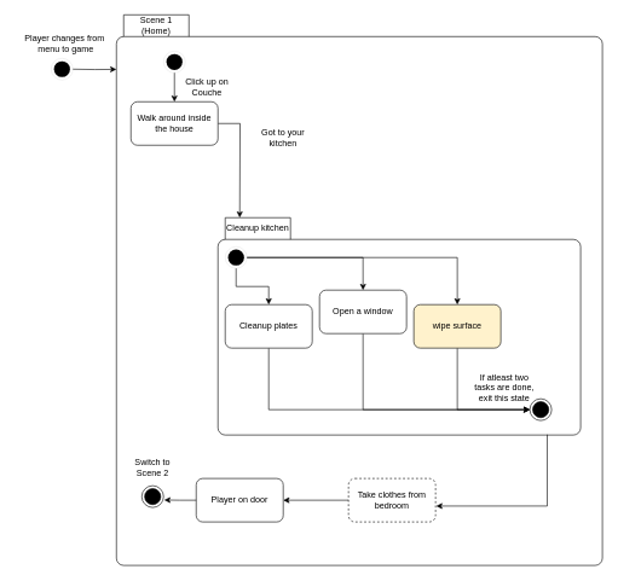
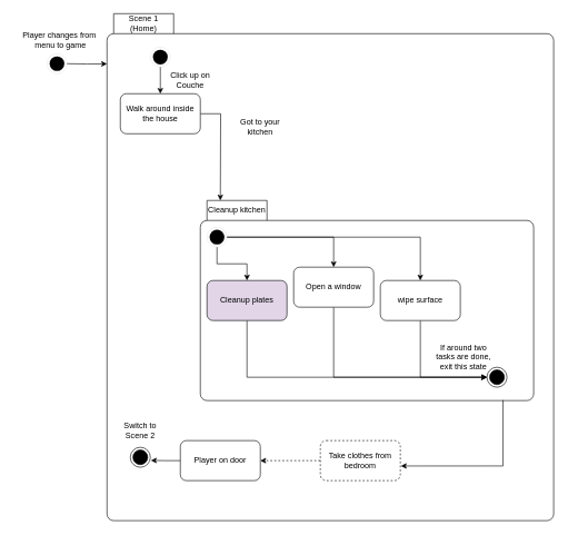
  <mxCell id="0" />
  <mxCell id="1" parent="0" />
  <mxCell id="2" value="" style="ellipse;html=1;shape=endState;fillColor=strokeColor;strokeWidth=0;" parent="1" vertex="1"><mxGeometry x="70" y="80" width="30" height="30" as="geometry" /></mxCell>
  <mxCell id="3" value="Player changes from&amp;nbsp;&lt;div&gt;menu to game&lt;/div&gt;" style="text;html=1;align=center;verticalAlign=middle;resizable=0;points=[];autosize=1;strokeColor=none;fillColor=none;" parent="1" vertex="1"><mxGeometry y="40" width="140" height="40" as="geometry" x="20" /></mxCell>
  <mxCell id="4" value="Scene 1&lt;div&gt;(Home)&lt;/div&gt;" style="shape=folder;align=center;verticalAlign=middle;fontStyle=0;tabWidth=100;tabHeight=30;tabPosition=left;html=1;boundedLbl=1;labelInHeader=1;rounded=1;absoluteArcSize=1;arcSize=10;whiteSpace=wrap;" parent="1" vertex="1"><mxGeometry x="160" y="20" width="670" height="760" as="geometry" /></mxCell>
  <mxCell id="5" style="edgeStyle=orthogonalEdgeStyle;rounded=0;orthogonalLoop=1;jettySize=auto;html=1;" parent="1" edge="1"><mxGeometry relative="1" as="geometry"><mxPoint x="100" y="95" as="sourcePoint" /><mxPoint x="160" y="95.24" as="targetPoint" /></mxGeometry></mxCell>
  <mxCell id="6" value="" style="ellipse;html=1;shape=endState;fillColor=strokeColor;strokeWidth=0;" parent="1" vertex="1"><mxGeometry x="225" y="70" width="30" height="30" as="geometry" /></mxCell>
  <mxCell id="7" style="edgeStyle=orthogonalEdgeStyle;rounded=0;orthogonalLoop=1;jettySize=auto;html=1;" parent="1" source="8" edge="1"><mxGeometry relative="1" as="geometry"><mxPoint x="330" y="300" as="targetPoint" /></mxGeometry></mxCell>
  <mxCell id="8" value="Walk around inside the house" style="rounded=1;whiteSpace=wrap;html=1;" parent="1" vertex="1"><mxGeometry x="180" y="140" width="120" height="60" as="geometry" /></mxCell>
  <mxCell id="9" style="edgeStyle=orthogonalEdgeStyle;rounded=0;orthogonalLoop=1;jettySize=auto;html=1;exitX=0.5;exitY=1;exitDx=0;exitDy=0;entryX=0.5;entryY=0;entryDx=0;entryDy=0;" parent="1" source="6" edge="1" target="8"><mxGeometry relative="1" as="geometry"><mxPoint x="140" y="120" as="sourcePoint" /><mxPoint x="140" y="140" as="targetPoint" /></mxGeometry></mxCell>
  <mxCell id="10" value="Click up on Couche" style="text;html=1;align=center;verticalAlign=middle;whiteSpace=wrap;rounded=0;" parent="1" vertex="1"><mxGeometry x="250" y="100" width="70" height="40" as="geometry" /></mxCell>
- <mxCell id="11" style="edgeStyle=orthogonalEdgeStyle;rounded=0;orthogonalLoop=1;jettySize=auto;html=1;" edge="1" parent="1" source="12" target="29"><mxGeometry relative="1" as="geometry" /></mxCell>
+ <mxCell id="11" style="edgeStyle=orthogonalEdgeStyle;rounded=0;orthogonalLoop=1;jettySize=auto;html=1;dashed=1;" edge="1" parent="1" source="12" target="29"><mxGeometry relative="1" as="geometry" /></mxCell>
  <mxCell id="12" value="Take clothes from bedroom" style="rounded=1;whiteSpace=wrap;html=1;dashed=1;" parent="1" vertex="1"><mxGeometry x="480" y="660" width="120" height="60" as="geometry" /></mxCell>
  <mxCell id="13" value="" style="ellipse;html=1;shape=endState;fillColor=strokeColor;" parent="1" vertex="1"><mxGeometry x="195" y="670" width="30" height="30" as="geometry" /></mxCell>
  <mxCell id="14" value="Switch to Scene 2" style="text;html=1;align=center;verticalAlign=middle;whiteSpace=wrap;rounded=0;" parent="1" vertex="1"><mxGeometry x="180" y="630" width="60" height="30" as="geometry" /></mxCell>
  <mxCell id="15" value="Cleanup kitchen" style="shape=folder;align=center;verticalAlign=middle;fontStyle=0;tabWidth=100;tabHeight=30;tabPosition=left;html=1;boundedLbl=1;labelInHeader=1;rounded=1;absoluteArcSize=1;arcSize=10;whiteSpace=wrap;" parent="1" vertex="1"><mxGeometry x="300" y="300" width="500" height="300" as="geometry" /></mxCell>
  <mxCell id="16" style="edgeStyle=orthogonalEdgeStyle;rounded=0;orthogonalLoop=1;jettySize=auto;html=1;entryX=0.5;entryY=0;entryDx=0;entryDy=0;" parent="1" source="19" target="21" edge="1"><mxGeometry relative="1" as="geometry" /></mxCell>
  <mxCell id="17" style="edgeStyle=orthogonalEdgeStyle;rounded=0;orthogonalLoop=1;jettySize=auto;html=1;" parent="1" source="19" target="23" edge="1"><mxGeometry relative="1" as="geometry" /></mxCell>
  <mxCell id="18" style="edgeStyle=orthogonalEdgeStyle;rounded=0;orthogonalLoop=1;jettySize=auto;html=1;" parent="1" source="19" target="25" edge="1"><mxGeometry relative="1" as="geometry" /></mxCell>
  <mxCell id="19" value="" style="ellipse;html=1;shape=endState;fillColor=strokeColor;strokeWidth=0;" parent="1" vertex="1"><mxGeometry x="310" y="340" width="30" height="30" as="geometry" /></mxCell>
  <mxCell id="20" style="edgeStyle=orthogonalEdgeStyle;rounded=0;orthogonalLoop=1;jettySize=auto;html=1;entryX=0;entryY=0.5;entryDx=0;entryDy=0;" parent="1" source="21" target="26" edge="1"><mxGeometry relative="1" as="geometry"><Array as="points"><mxPoint x="370" y="565" /></Array></mxGeometry></mxCell>
- <mxCell id="21" value="Cleanup plates" style="rounded=1;whiteSpace=wrap;html=1;" parent="1" vertex="1"><mxGeometry x="310" y="420" width="120" height="60" as="geometry" /></mxCell>
+ <mxCell id="21" value="Cleanup plates" style="rounded=1;whiteSpace=wrap;html=1;fillColor=#e1d5e7;" parent="1" vertex="1"><mxGeometry x="310" y="420" width="120" height="60" as="geometry" /></mxCell>
  <mxCell id="22" style="edgeStyle=orthogonalEdgeStyle;rounded=0;orthogonalLoop=1;jettySize=auto;html=1;entryX=0;entryY=0.5;entryDx=0;entryDy=0;" parent="1" source="23" target="26" edge="1"><mxGeometry relative="1" as="geometry"><Array as="points"><mxPoint x="500" y="565" /></Array></mxGeometry></mxCell>
  <mxCell id="23" value="Open a window" style="rounded=1;whiteSpace=wrap;html=1;" parent="1" vertex="1"><mxGeometry x="440" y="400" width="120" height="60" as="geometry" /></mxCell>
  <mxCell id="24" style="edgeStyle=orthogonalEdgeStyle;rounded=0;orthogonalLoop=1;jettySize=auto;html=1;entryX=0;entryY=0.5;entryDx=0;entryDy=0;" parent="1" source="25" target="26" edge="1"><mxGeometry relative="1" as="geometry"><Array as="points"><mxPoint x="630" y="565" /></Array></mxGeometry></mxCell>
- <mxCell id="25" value="wipe surface" style="rounded=1;whiteSpace=wrap;html=1;fillColor=#fff2cc;" parent="1" vertex="1"><mxGeometry x="570" y="420" width="120" height="60" as="geometry" /></mxCell>
+ <mxCell id="25" value="wipe surface" style="rounded=1;whiteSpace=wrap;html=1;" parent="1" vertex="1"><mxGeometry x="570" y="420" width="120" height="60" as="geometry" /></mxCell>
  <mxCell id="26" value="" style="ellipse;html=1;shape=endState;fillColor=strokeColor;" parent="1" vertex="1"><mxGeometry x="730" y="550" width="30" height="30" as="geometry" /></mxCell>
- <mxCell id="27" value="If atleast two tasks are done, exit this state" style="text;html=1;align=center;verticalAlign=middle;whiteSpace=wrap;rounded=0;" parent="1" vertex="1"><mxGeometry x="650" y="510" width="90" height="50" as="geometry" /></mxCell>
+ <mxCell id="27" value="If around two tasks are done, exit this state" style="text;html=1;align=center;verticalAlign=middle;whiteSpace=wrap;rounded=0;" parent="1" vertex="1"><mxGeometry x="650" y="510" width="90" height="50" as="geometry" /></mxCell>
  <mxCell id="28" value="Got to your kitchen" style="text;html=1;align=center;verticalAlign=middle;whiteSpace=wrap;rounded=0;" parent="1" vertex="1"><mxGeometry x="355" y="170" width="70" height="40" as="geometry" /></mxCell>
  <mxCell id="29" value="Player on door" style="rounded=1;whiteSpace=wrap;html=1;" parent="1" vertex="1"><mxGeometry x="270" y="660" width="120" height="60" as="geometry" /></mxCell>
  <mxCell id="30" style="edgeStyle=orthogonalEdgeStyle;rounded=0;orthogonalLoop=1;jettySize=auto;html=1;entryX=1.029;entryY=0.657;entryDx=0;entryDy=0;entryPerimeter=0;" parent="1" source="29" target="13" edge="1"><mxGeometry relative="1" as="geometry" /></mxCell>
  <mxCell id="31" style="edgeStyle=orthogonalEdgeStyle;rounded=0;orthogonalLoop=1;jettySize=auto;html=1;entryX=1.007;entryY=0.634;entryDx=0;entryDy=0;entryPerimeter=0;exitX=0.908;exitY=0.998;exitDx=0;exitDy=0;exitPerimeter=0;" edge="1" parent="1" source="15" target="12"><mxGeometry relative="1" as="geometry"><mxPoint x="769" y="610" as="sourcePoint" /><mxPoint x="740" y="690" as="targetPoint" /></mxGeometry></mxCell>
